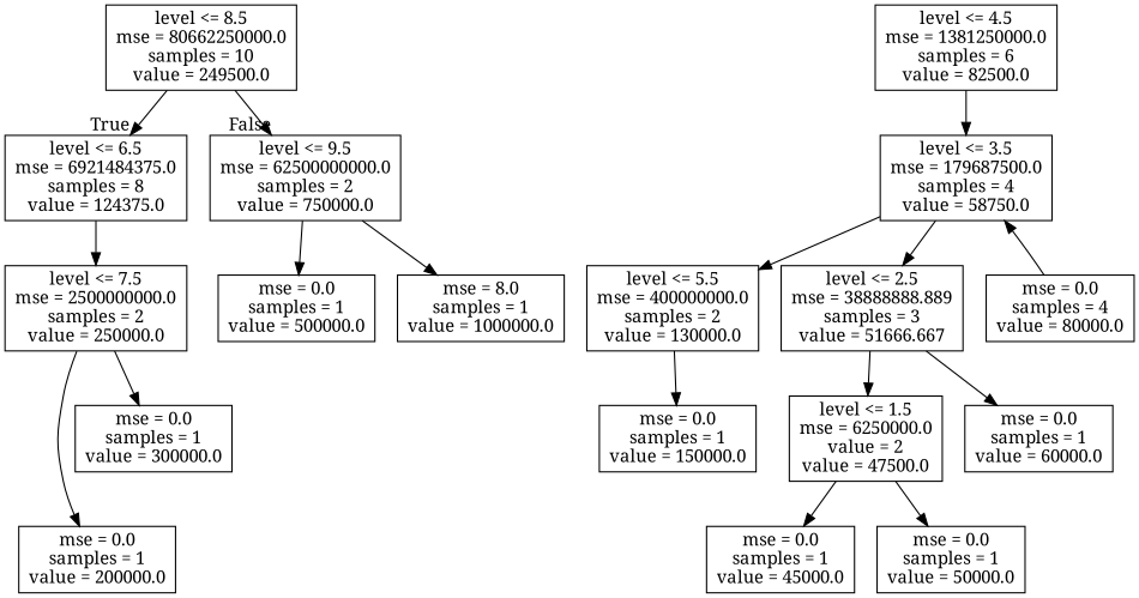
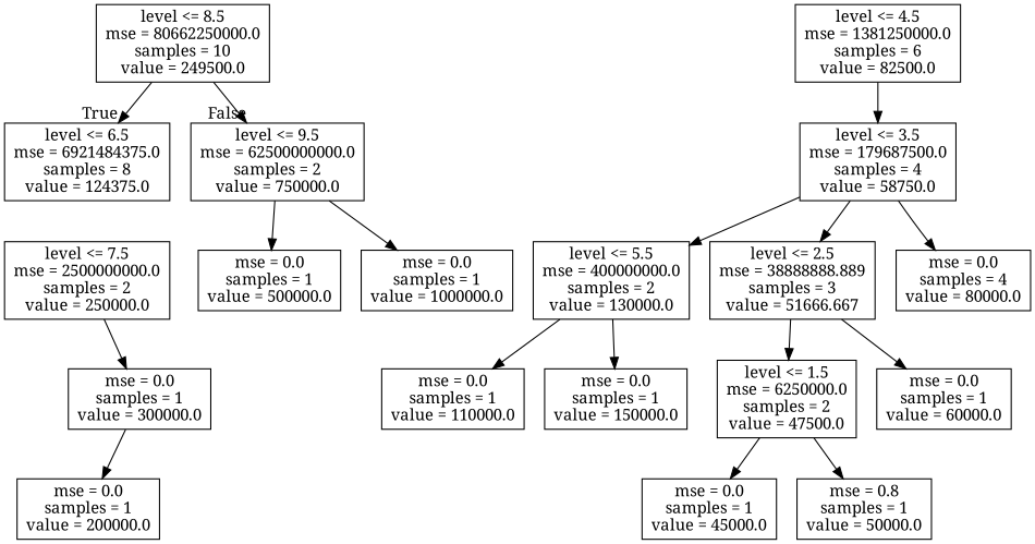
  digraph {
    fontname="Noto Serif"
    node [fontname="Noto Serif" shape=box]
    edge [fontname="Noto Serif"]
    n1 [label="level <= 8.5\nmse = 80662250000.0\nsamples = 10\nvalue = 249500.0"]
    n2 [label="level <= 6.5\nmse = 6921484375.0\nsamples = 8\nvalue = 124375.0"]
    n3 [label="level <= 9.5\nmse = 62500000000.0\nsamples = 2\nvalue = 750000.0"]
    n4 [label="level <= 7.5\nmse = 2500000000.0\nsamples = 2\nvalue = 250000.0"]
    n5 [label="mse = 0.0\nsamples = 1\nvalue = 500000.0"]
-   n6 [label="mse = 8.0\nsamples = 1\nvalue = 1000000.0"]
+   n6 [label="mse = 0.0\nsamples = 1\nvalue = 1000000.0"]
    n7 [label="level <= 4.5\nmse = 1381250000.0\nsamples = 6\nvalue = 82500.0"]
    n8 [label="level <= 3.5\nmse = 179687500.0\nsamples = 4\nvalue = 58750.0"]
    n9 [label="mse = 0.0\nsamples = 1\nvalue = 200000.0"]
    n10 [label="mse = 0.0\nsamples = 1\nvalue = 300000.0"]
    n11 [label="level <= 5.5\nmse = 400000000.0\nsamples = 2\nvalue = 130000.0"]
    n12 [label="level <= 2.5\nmse = 38888888.889\nsamples = 3\nvalue = 51666.667"]
    n13 [label="mse = 0.0\nsamples = 4\nvalue = 80000.0"]
+   n14 [label="mse = 0.0\nsamples = 1\nvalue = 110000.0"]
    n15 [label="mse = 0.0\nsamples = 1\nvalue = 150000.0"]
-   n16 [label="level <= 1.5\nmse = 6250000.0\nvalue = 2\nvalue = 47500.0"]
+   n16 [label="level <= 1.5\nmse = 6250000.0\nsamples = 2\nvalue = 47500.0"]
    n17 [label="mse = 0.0\nsamples = 1\nvalue = 60000.0"]
    n18 [label="mse = 0.0\nsamples = 1\nvalue = 45000.0"]
-   n19 [label="mse = 0.0\nsamples = 1\nvalue = 50000.0"]
+   n19 [label="mse = 0.8\nsamples = 1\nvalue = 50000.0"]
    n1 -> n2 [headlabel=True labelangle=45 labeldistance=2.5]
    n1 -> n3 [headlabel=False labelangle=-45 labeldistance=2.5]
-   n2 -> n4
    n3 -> n5
    n3 -> n6
-   n4 -> n9
+   n10 -> n9
    n4 -> n10
    n7 -> n8
    n8 -> n11
    n8 -> n12
-   n13 -> n8
+   n8 -> n13
+   n11 -> n14
    n11 -> n15
    n12 -> n16
    n12 -> n17
    n16 -> n18
    n16 -> n19
  }
